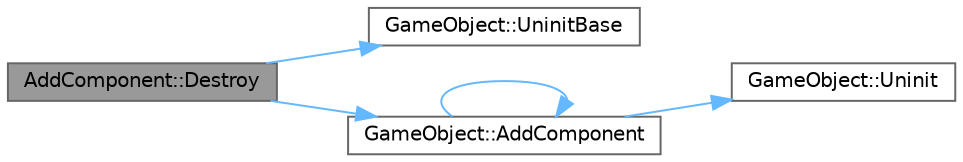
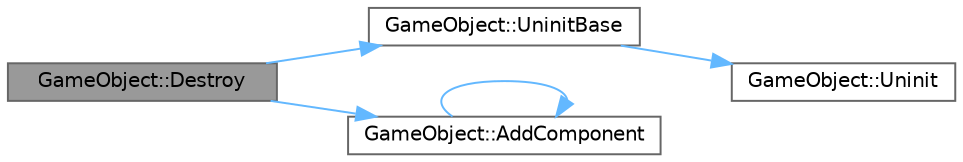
  digraph {
    rankdir=LR
    node [color=grey40 fillcolor=white fontname=Helvetica fontsize=10 shape=box style=filled]
    edge [color=steelblue1 fontname=Helvetica fontsize=10 labelfontname=Helvetica labelfontsize=10 style=solid]
-   n1 [color=gray40 fillcolor=grey60 fontcolor=black height=0.2 label="AddComponent::Destroy" width=0.4]
+   n1 [color=gray40 fillcolor=grey60 fontcolor=black height=0.2 label="GameObject::Destroy" width=0.4]
    n2 [height=0.2 label="GameObject::UninitBase" width=0.4]
    n3 [height=0.2 label="GameObject::AddComponent" width=0.4]
    n4 [height=0.2 label="GameObject::Uninit" width=0.4]
    n1 -> n2
    n1 -> n3
-   n3 -> n4
+   n2 -> n4
    n3 -> n3
  }
